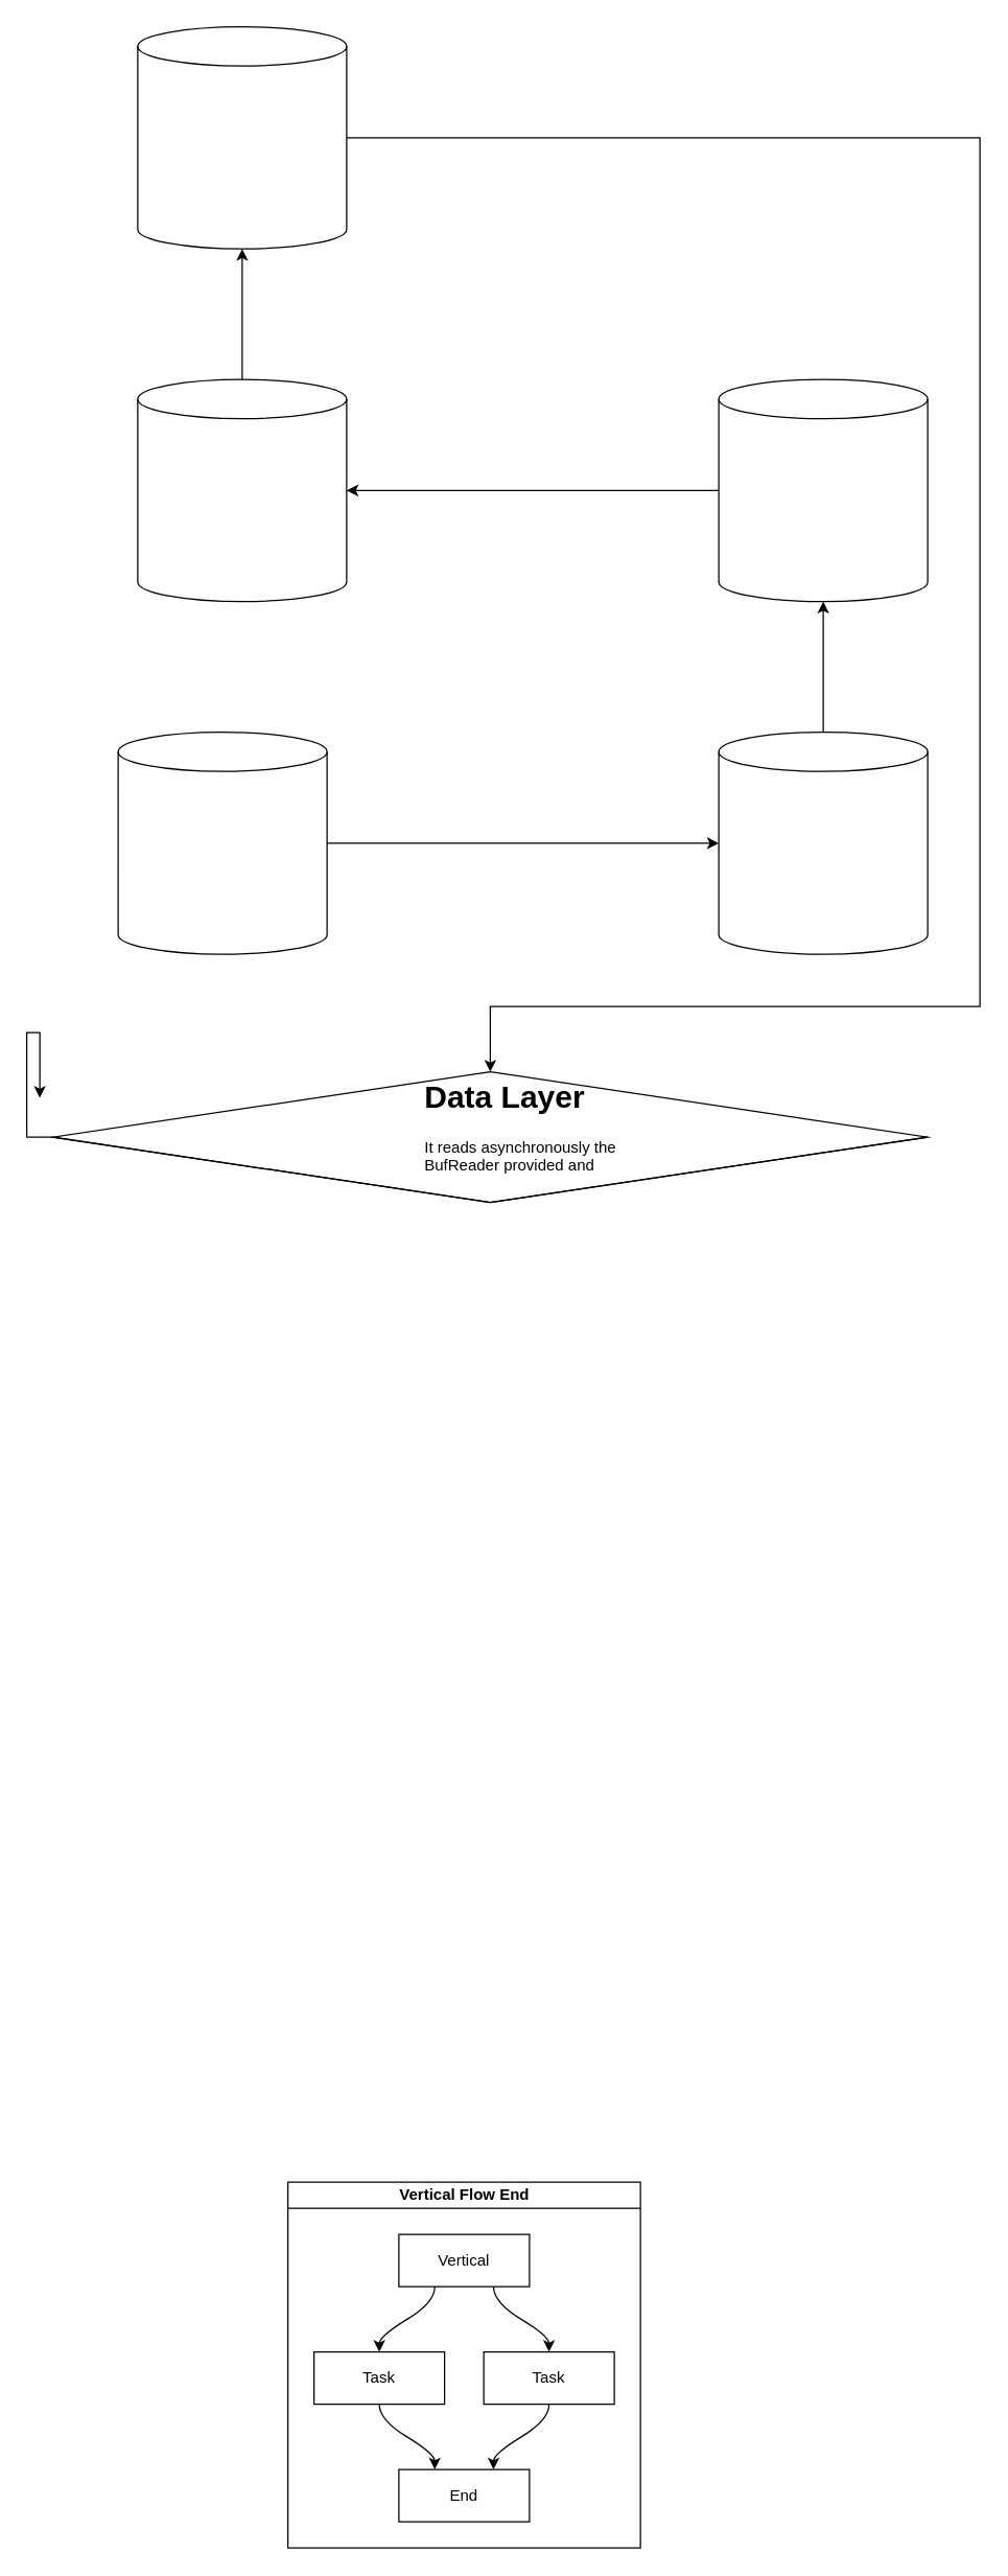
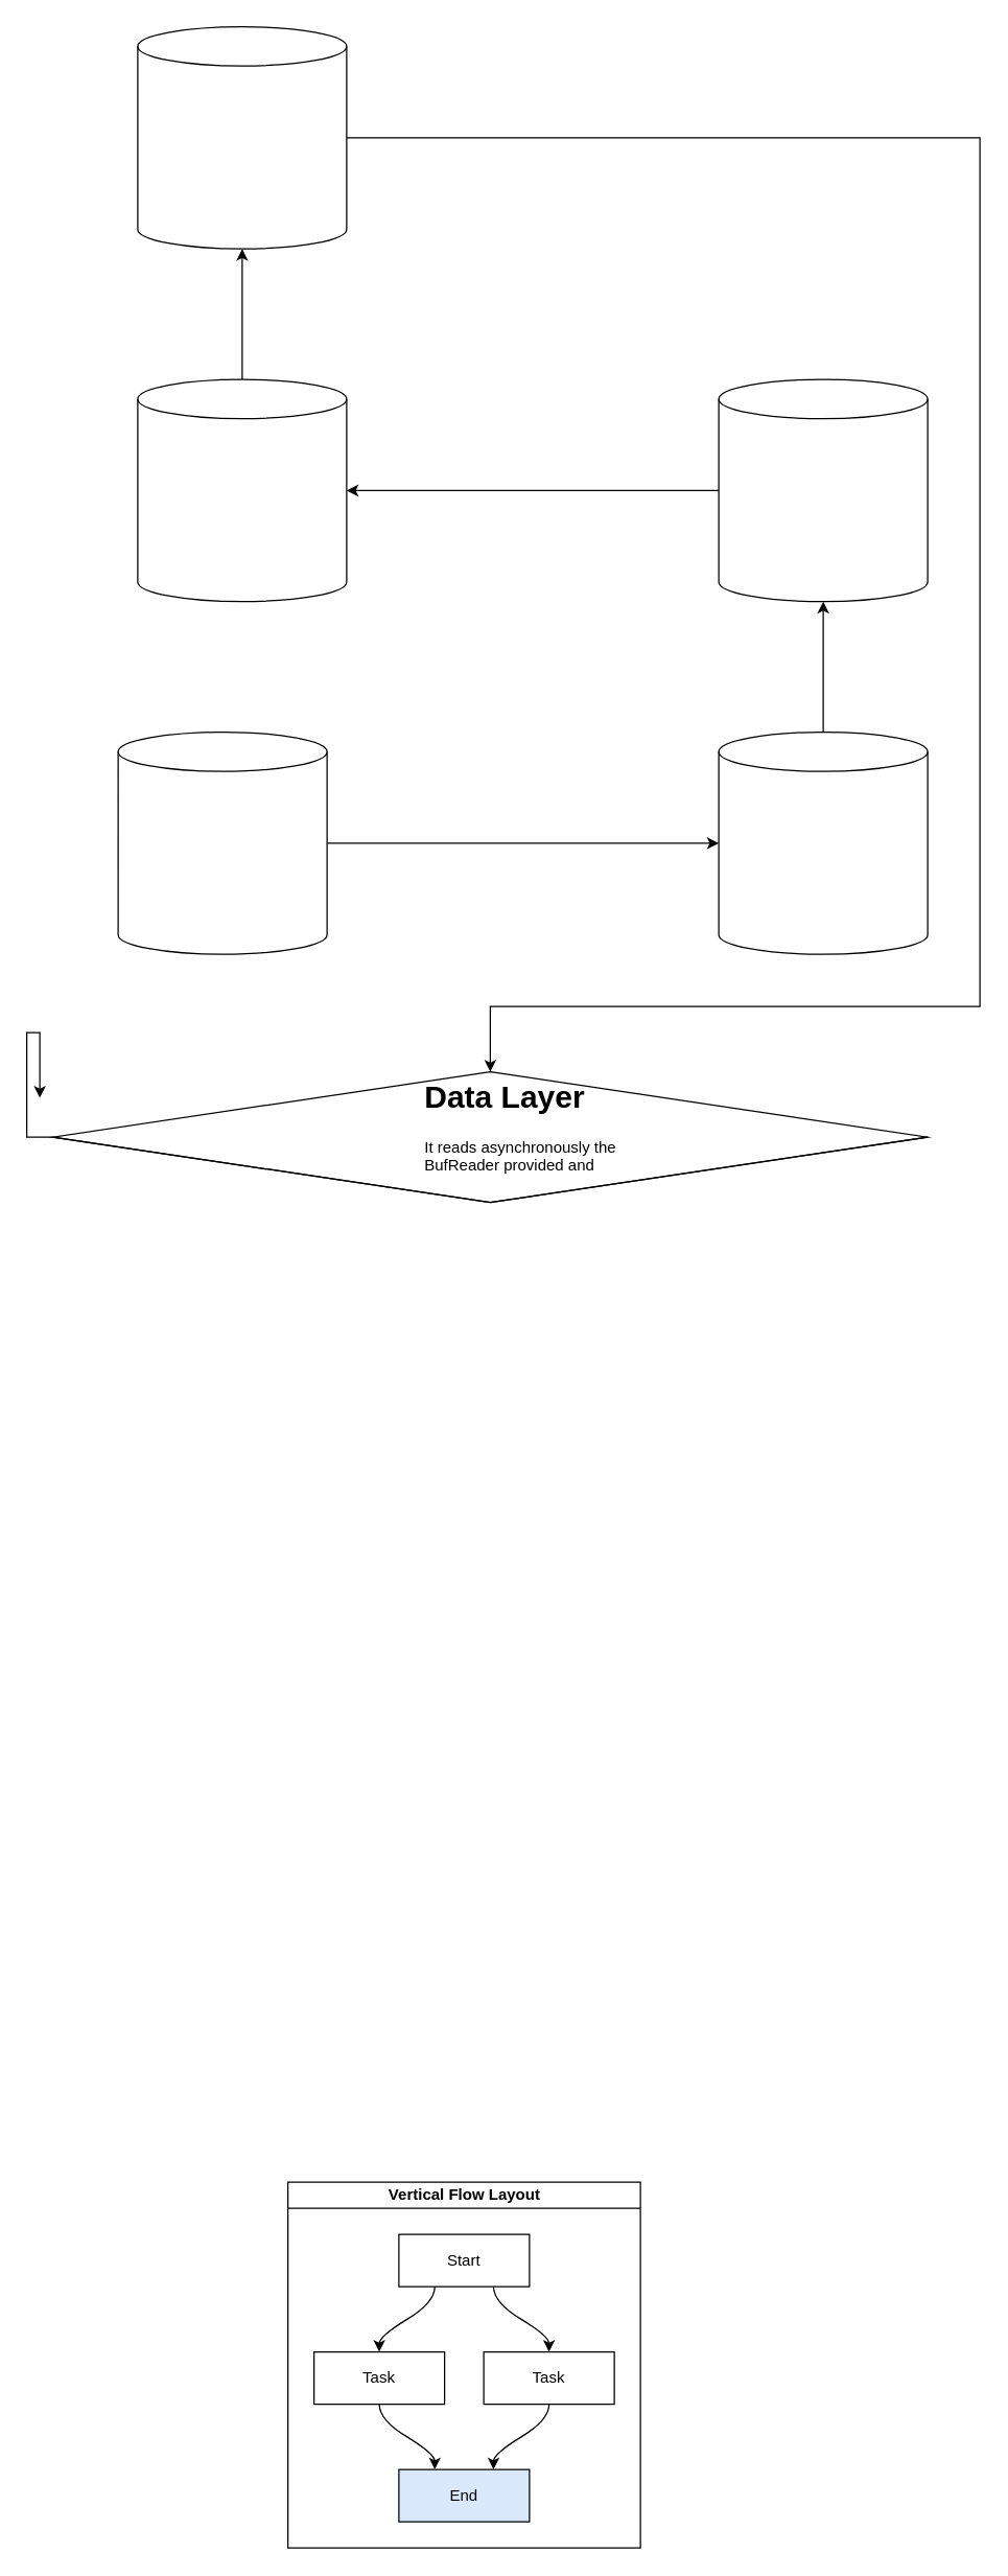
  <mxCell id="0" />
  <mxCell id="1" parent="0" />
  <mxCell id="2" style="edgeStyle=orthogonalEdgeStyle;rounded=0;orthogonalLoop=1;jettySize=auto;html=1;" edge="1" parent="1" source="3" target="5"><mxGeometry relative="1" as="geometry" /></mxCell>
  <mxCell id="3" value="" style="shape=cylinder3;whiteSpace=wrap;html=1;boundedLbl=1;backgroundOutline=1;size=15;" vertex="1" parent="1"><mxGeometry x="90" y="560" width="160" height="170" as="geometry" /></mxCell>
  <mxCell id="4" style="edgeStyle=orthogonalEdgeStyle;rounded=0;orthogonalLoop=1;jettySize=auto;html=1;entryX=0.5;entryY=1;entryDx=0;entryDy=0;entryPerimeter=0;" edge="1" parent="1" source="5" target="7"><mxGeometry relative="1" as="geometry" /></mxCell>
  <mxCell id="5" value="" style="shape=cylinder3;whiteSpace=wrap;html=1;boundedLbl=1;backgroundOutline=1;size=15;" vertex="1" parent="1"><mxGeometry x="550" y="560" width="160" height="170" as="geometry" /></mxCell>
  <mxCell id="6" style="edgeStyle=orthogonalEdgeStyle;rounded=0;orthogonalLoop=1;jettySize=auto;html=1;entryX=1;entryY=0.5;entryDx=0;entryDy=0;entryPerimeter=0;" edge="1" parent="1" source="7" target="9"><mxGeometry relative="1" as="geometry" /></mxCell>
  <mxCell id="7" value="" style="shape=cylinder3;whiteSpace=wrap;html=1;boundedLbl=1;backgroundOutline=1;size=15;" vertex="1" parent="1"><mxGeometry x="550" y="290" width="160" height="170" as="geometry" /></mxCell>
  <mxCell id="8" style="edgeStyle=orthogonalEdgeStyle;rounded=0;orthogonalLoop=1;jettySize=auto;html=1;entryX=0.5;entryY=1;entryDx=0;entryDy=0;entryPerimeter=0;" edge="1" parent="1" source="9" target="11"><mxGeometry relative="1" as="geometry" /></mxCell>
  <mxCell id="9" value="" style="shape=cylinder3;whiteSpace=wrap;html=1;boundedLbl=1;backgroundOutline=1;size=15;" vertex="1" parent="1"><mxGeometry x="105" y="290" width="160" height="170" as="geometry" /></mxCell>
  <mxCell id="10" style="edgeStyle=orthogonalEdgeStyle;rounded=0;orthogonalLoop=1;jettySize=auto;html=1;entryX=0.5;entryY=0;entryDx=0;entryDy=0;entryPerimeter=0;" edge="1" parent="1" source="11" target="22"><mxGeometry relative="1" as="geometry"><mxPoint x="380" y="760" as="targetPoint" /><Array as="points"><mxPoint x="750" y="105" /><mxPoint x="750" y="770" /><mxPoint x="375" y="770" /></Array></mxGeometry></mxCell>
  <mxCell id="11" value="" style="shape=cylinder3;whiteSpace=wrap;html=1;boundedLbl=1;backgroundOutline=1;size=15;" vertex="1" parent="1"><mxGeometry x="105" y="20" width="160" height="170" as="geometry" /></mxCell>
- <mxCell id="12" value="Vertical Flow End" style="swimlane;html=1;startSize=20;horizontal=1;childLayout=flowLayout;flowOrientation=north;resizable=0;interRankCellSpacing=50;containerType=tree;" vertex="1" parent="1"><mxGeometry x="220" y="1670" width="270" height="280" as="geometry" /></mxCell>
- <mxCell id="13" value="Vertical" style="whiteSpace=wrap;html=1;" vertex="1" parent="12"><mxGeometry x="85" y="40" width="100" height="40" as="geometry" /></mxCell>
+ <mxCell id="12" value="Vertical Flow Layout" style="swimlane;html=1;startSize=20;horizontal=1;childLayout=flowLayout;flowOrientation=north;resizable=0;interRankCellSpacing=50;containerType=tree;" vertex="1" parent="1"><mxGeometry x="220" y="1670" width="270" height="280" as="geometry" /></mxCell>
+ <mxCell id="13" value="Start" style="whiteSpace=wrap;html=1;" vertex="1" parent="12"><mxGeometry x="85" y="40" width="100" height="40" as="geometry" /></mxCell>
  <mxCell id="14" value="Task" style="whiteSpace=wrap;html=1;" vertex="1" parent="12"><mxGeometry x="20" y="130" width="100" height="40" as="geometry" /></mxCell>
  <mxCell id="15" value="" style="html=1;curved=1;noEdgeStyle=1;orthogonal=1;" edge="1" parent="12" source="13" target="14"><mxGeometry relative="1" as="geometry"><Array as="points"><mxPoint x="112.5" y="92" /><mxPoint x="70" y="118" /></Array></mxGeometry></mxCell>
  <mxCell id="16" value="Task" style="whiteSpace=wrap;html=1;" vertex="1" parent="12"><mxGeometry x="150" y="130" width="100" height="40" as="geometry" /></mxCell>
  <mxCell id="17" value="" style="html=1;curved=1;noEdgeStyle=1;orthogonal=1;" edge="1" parent="12" source="13" target="16"><mxGeometry relative="1" as="geometry"><Array as="points"><mxPoint x="157.5" y="92" /><mxPoint x="200" y="118" /></Array></mxGeometry></mxCell>
- <mxCell id="18" value="End" style="whiteSpace=wrap;html=1;" vertex="1" parent="12"><mxGeometry x="85" y="220" width="100" height="40" as="geometry" /></mxCell>
+ <mxCell id="18" value="End" style="whiteSpace=wrap;html=1;fillColor=#dae8fc;" vertex="1" parent="12"><mxGeometry x="85" y="220" width="100" height="40" as="geometry" /></mxCell>
  <mxCell id="19" value="" style="html=1;curved=1;noEdgeStyle=1;orthogonal=1;" edge="1" parent="12" source="14" target="18"><mxGeometry relative="1" as="geometry"><Array as="points"><mxPoint x="70" y="182" /><mxPoint x="112.5" y="208" /></Array></mxGeometry></mxCell>
  <mxCell id="20" value="" style="html=1;curved=1;noEdgeStyle=1;orthogonal=1;" edge="1" parent="12" source="16" target="18"><mxGeometry relative="1" as="geometry"><Array as="points"><mxPoint x="200" y="182" /><mxPoint x="157.5" y="208" /></Array></mxGeometry></mxCell>
  <mxCell id="21" style="edgeStyle=orthogonalEdgeStyle;rounded=0;orthogonalLoop=1;jettySize=auto;html=1;" edge="1" parent="1" source="22"><mxGeometry relative="1" as="geometry"><mxPoint x="30" y="840" as="targetPoint" /><Array as="points"><mxPoint x="20" y="870" /><mxPoint x="20" y="790" /><mxPoint x="30" y="790" /></Array></mxGeometry></mxCell>
  <mxCell id="22" value="" style="whiteSpace=wrap;html=1;shape=mxgraph.basic.isocube;isoAngle=15;" vertex="1" parent="1"><mxGeometry x="40" y="820" width="670" height="100" as="geometry" /></mxCell>
  <mxCell id="23" value="&lt;h1&gt;Data Layer&lt;/h1&gt;&lt;div&gt;It reads asynchronously the BufReader provided and&lt;/div&gt;" style="text;html=1;strokeColor=none;fillColor=none;spacing=5;spacingTop=-20;whiteSpace=wrap;overflow=hidden;rounded=0;" vertex="1" parent="1"><mxGeometry x="320" y="820" width="190" height="120" as="geometry" /></mxCell>
